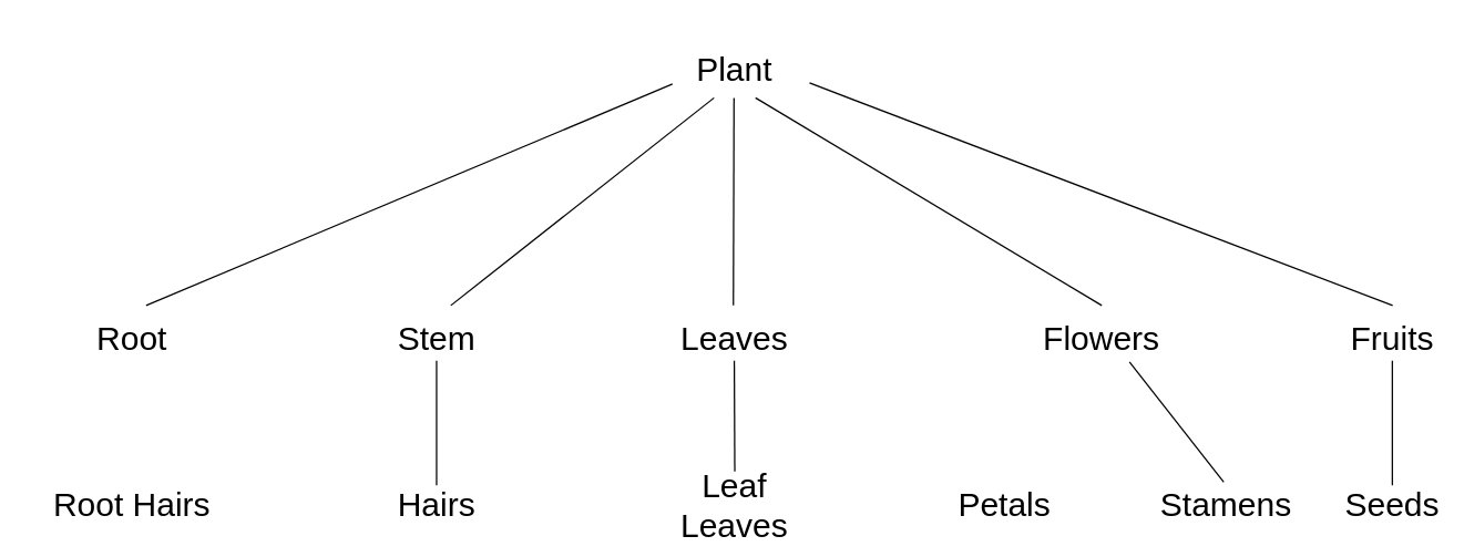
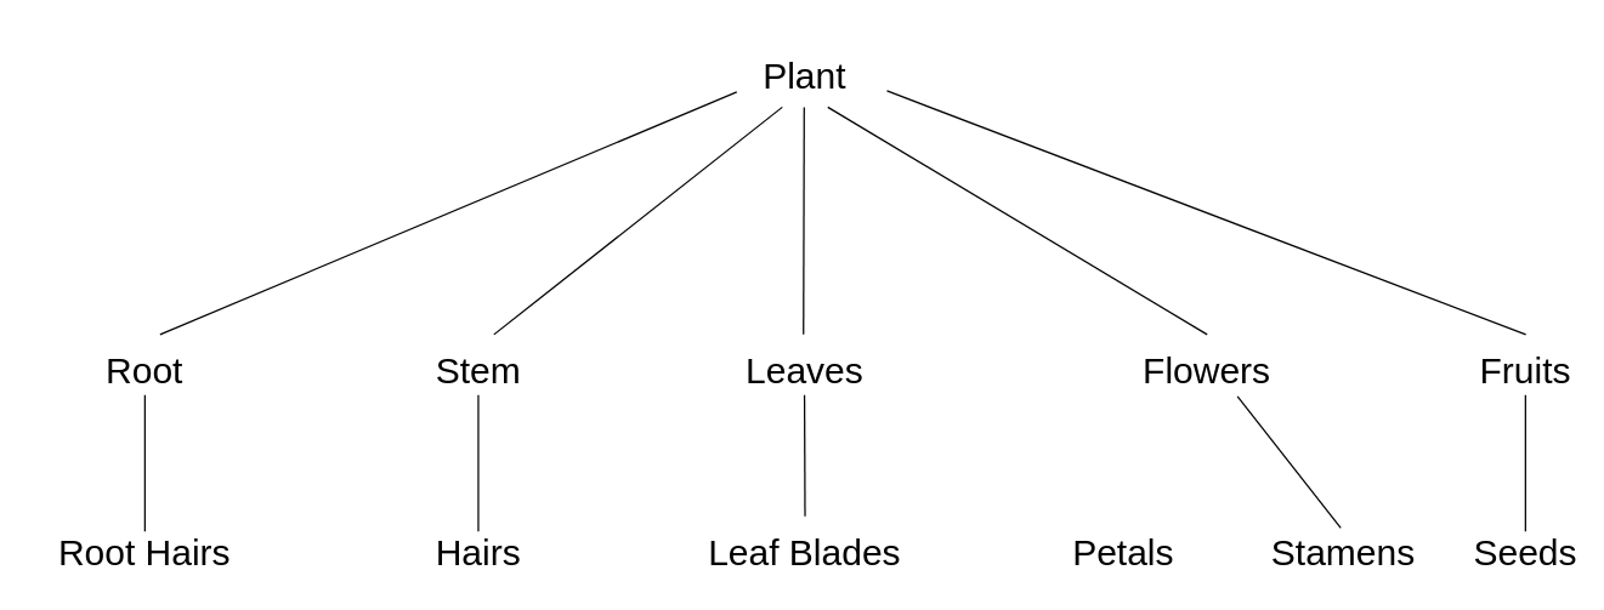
  <mxCell id="0" />
  <mxCell id="1" parent="0" />
  <mxCell id="2" value="&lt;font style=&quot;font-size: 24px;&quot;&gt;Plant&lt;/font&gt;" style="text;html=1;align=center;verticalAlign=middle;whiteSpace=wrap;rounded=0;" vertex="1" parent="1"><mxGeometry x="475" y="20" width="110" height="60" as="geometry" /></mxCell>
  <mxCell id="3" value="&lt;font style=&quot;font-size: 24px;&quot;&gt;Root&lt;/font&gt;" style="text;html=1;align=center;verticalAlign=middle;whiteSpace=wrap;rounded=0;" vertex="1" parent="1"><mxGeometry x="65" y="230" width="60" height="30" as="geometry" /></mxCell>
  <mxCell id="4" value="&lt;font style=&quot;font-size: 24px;&quot;&gt;Stem&lt;/font&gt;" style="text;html=1;align=center;verticalAlign=middle;whiteSpace=wrap;rounded=0;" vertex="1" parent="1"><mxGeometry x="285" y="230" width="60" height="30" as="geometry" /></mxCell>
  <mxCell id="5" value="&lt;font style=&quot;font-size: 24px;&quot;&gt;Leaves&lt;/font&gt;" style="text;html=1;align=center;verticalAlign=middle;whiteSpace=wrap;rounded=0;" vertex="1" parent="1"><mxGeometry x="500" y="230" width="60" height="30" as="geometry" /></mxCell>
  <mxCell id="6" value="&lt;span style=&quot;font-size: 24px;&quot;&gt;Flowers&lt;/span&gt;" style="text;html=1;align=center;verticalAlign=middle;whiteSpace=wrap;rounded=0;" vertex="1" parent="1"><mxGeometry x="765" y="230" width="60" height="30" as="geometry" /></mxCell>
  <mxCell id="7" value="&lt;span style=&quot;font-size: 24px;&quot;&gt;Fruits&lt;/span&gt;" style="text;html=1;align=center;verticalAlign=middle;whiteSpace=wrap;rounded=0;" vertex="1" parent="1"><mxGeometry x="975" y="230" width="60" height="30" as="geometry" /></mxCell>
  <mxCell id="8" value="" style="endArrow=none;html=1;rounded=0;" edge="1" parent="1"><mxGeometry width="50" height="50" relative="1" as="geometry"><mxPoint x="529" y="220" as="sourcePoint" /><mxPoint x="529.44" y="70" as="targetPoint" /></mxGeometry></mxCell>
  <mxCell id="9" value="" style="endArrow=none;html=1;rounded=0;entryX=0.364;entryY=0.833;entryDx=0;entryDy=0;entryPerimeter=0;" edge="1" parent="1" target="2"><mxGeometry width="50" height="50" relative="1" as="geometry"><mxPoint x="325" y="220" as="sourcePoint" /><mxPoint x="375" y="170" as="targetPoint" /></mxGeometry></mxCell>
  <mxCell id="10" value="" style="endArrow=none;html=1;rounded=0;" edge="1" parent="1"><mxGeometry width="50" height="50" relative="1" as="geometry"><mxPoint x="105" y="220" as="sourcePoint" /><mxPoint x="485" y="60" as="targetPoint" /></mxGeometry></mxCell>
  <mxCell id="11" value="" style="endArrow=none;html=1;rounded=0;entryX=0.364;entryY=0.833;entryDx=0;entryDy=0;entryPerimeter=0;" edge="1" parent="1"><mxGeometry width="50" height="50" relative="1" as="geometry"><mxPoint x="795" y="220" as="sourcePoint" /><mxPoint x="545" y="70" as="targetPoint" /></mxGeometry></mxCell>
  <mxCell id="12" value="" style="endArrow=none;html=1;rounded=0;exitX=0.991;exitY=0.654;exitDx=0;exitDy=0;exitPerimeter=0;" edge="1" parent="1" source="2"><mxGeometry width="50" height="50" relative="1" as="geometry"><mxPoint x="575" y="50" as="sourcePoint" /><mxPoint x="1005" y="220" as="targetPoint" /></mxGeometry></mxCell>
  <mxCell id="13" value="&lt;font style=&quot;font-size: 24px;&quot;&gt;Root Hairs&lt;/font&gt;" style="text;html=1;align=center;verticalAlign=middle;whiteSpace=wrap;rounded=0;" vertex="1" parent="1"><mxGeometry x="20" y="350" width="150" height="30" as="geometry" /></mxCell>
+ <mxCell id="14" value="" style="endArrow=none;html=1;rounded=0;entryX=0.5;entryY=1;entryDx=0;entryDy=0;entryPerimeter=0;exitX=0.5;exitY=0;exitDx=0;exitDy=0;" edge="1" parent="1" source="13" target="3"><mxGeometry width="50" height="50" relative="1" as="geometry"><mxPoint x="95" y="330" as="sourcePoint" /><mxPoint x="95" y="270" as="targetPoint" /></mxGeometry></mxCell>
  <mxCell id="15" value="&lt;font style=&quot;font-size: 24px;&quot;&gt;Hairs&lt;/font&gt;" style="text;html=1;align=center;verticalAlign=middle;whiteSpace=wrap;rounded=0;" vertex="1" parent="1"><mxGeometry x="285" y="350" width="60" height="30" as="geometry" /></mxCell>
  <mxCell id="16" value="" style="endArrow=none;html=1;rounded=0;" edge="1" parent="1"><mxGeometry width="50" height="50" relative="1" as="geometry"><mxPoint x="314.72" y="350" as="sourcePoint" /><mxPoint x="314.72" y="260" as="targetPoint" /></mxGeometry></mxCell>
- <mxCell id="17" value="&lt;font style=&quot;font-size: 24px;&quot;&gt;Leaf Leaves&lt;/font&gt;" style="text;html=1;align=center;verticalAlign=middle;whiteSpace=wrap;rounded=0;" vertex="1" parent="1"><mxGeometry x="465" y="350" width="130" height="30" as="geometry" /></mxCell>
+ <mxCell id="17" value="&lt;font style=&quot;font-size: 24px;&quot;&gt;Leaf Blades&lt;/font&gt;" style="text;html=1;align=center;verticalAlign=middle;whiteSpace=wrap;rounded=0;" vertex="1" parent="1"><mxGeometry x="465" y="350" width="130" height="30" as="geometry" /></mxCell>
  <mxCell id="18" value="" style="endArrow=none;html=1;rounded=0;" edge="1" parent="1"><mxGeometry width="50" height="50" relative="1" as="geometry"><mxPoint x="530" y="340" as="sourcePoint" /><mxPoint x="529.66" y="260" as="targetPoint" /></mxGeometry></mxCell>
- <mxCell id="19" value="&lt;font style=&quot;font-size: 24px;&quot;&gt;Petals&lt;/font&gt;" style="text;html=1;align=center;verticalAlign=middle;whiteSpace=wrap;rounded=0;" vertex="1" parent="1"><mxGeometry x="695" y="350" width="60" height="30" as="geometry" /></mxCell>
+ <mxCell id="19" value="&lt;font style=&quot;font-size: 24px;&quot;&gt;Petals&lt;/font&gt;" style="text;html=1;align=center;verticalAlign=middle;whiteSpace=wrap;rounded=0;" vertex="1" parent="1"><mxGeometry x="710" y="350" width="60" height="30" as="geometry" /></mxCell>
  <mxCell id="20" value="&lt;font style=&quot;font-size: 24px;&quot;&gt;Stamens&lt;/font&gt;" style="text;html=1;align=center;verticalAlign=middle;whiteSpace=wrap;rounded=0;" vertex="1" parent="1"><mxGeometry x="855" y="350" width="60" height="30" as="geometry" /></mxCell>
  <mxCell id="21" value="" style="endArrow=none;html=1;rounded=0;exitX=0.833;exitY=1.025;exitDx=0;exitDy=0;exitPerimeter=0;entryX=0.467;entryY=-0.081;entryDx=0;entryDy=0;entryPerimeter=0;" edge="1" parent="1" source="6" target="20"><mxGeometry width="50" height="50" relative="1" as="geometry"><mxPoint x="795" y="260" as="sourcePoint" /><mxPoint x="875" y="340" as="targetPoint" /></mxGeometry></mxCell>
  <mxCell id="22" value="&lt;font style=&quot;font-size: 24px;&quot;&gt;Seeds&lt;/font&gt;" style="text;html=1;align=center;verticalAlign=middle;whiteSpace=wrap;rounded=0;" vertex="1" parent="1"><mxGeometry x="975" y="350" width="60" height="30" as="geometry" /></mxCell>
  <mxCell id="23" value="" style="endArrow=none;html=1;rounded=0;" edge="1" parent="1"><mxGeometry width="50" height="50" relative="1" as="geometry"><mxPoint x="1004.77" y="350" as="sourcePoint" /><mxPoint x="1004.77" y="260" as="targetPoint" /></mxGeometry></mxCell>
